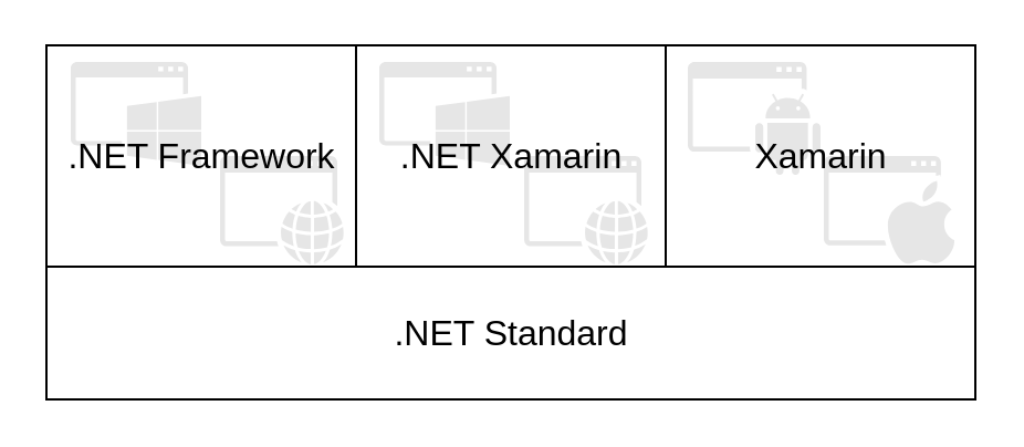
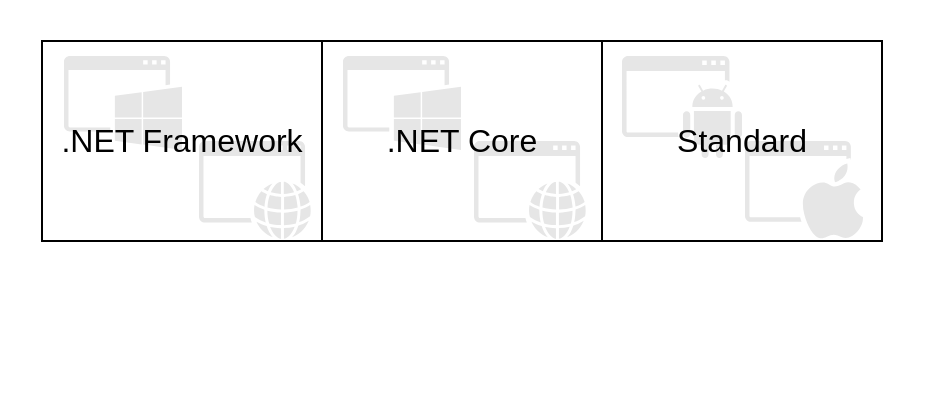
  <mxCell id="0" />
  <mxCell id="1" parent="0" />
  <mxCell id="2" value="" style="pointerEvents=1;shadow=0;dashed=0;html=1;strokeColor=none;fillColor=#E6E6E6;labelPosition=center;verticalLabelPosition=bottom;verticalAlign=top;outlineConnect=0;align=center;shape=mxgraph.office.concepts.application_web;" vertex="1" parent="1"><mxGeometry x="99" y="70" width="56" height="49" as="geometry" /></mxCell>
  <mxCell id="3" value="" style="pointerEvents=1;shadow=0;dashed=0;html=1;strokeColor=none;fillColor=#E6E6E6;labelPosition=center;verticalLabelPosition=bottom;verticalAlign=top;outlineConnect=0;align=center;shape=mxgraph.office.concepts.application_android;" vertex="1" parent="1"><mxGeometry x="310.5" y="27.5" width="60" height="51" as="geometry" /></mxCell>
  <mxCell id="4" value="" style="pointerEvents=1;shadow=0;dashed=0;html=1;strokeColor=none;fillColor=#E6E6E6;labelPosition=center;verticalLabelPosition=bottom;verticalAlign=top;outlineConnect=0;align=center;shape=mxgraph.office.concepts.application_ios;" vertex="1" parent="1"><mxGeometry x="372" y="70" width="59" height="49" as="geometry" /></mxCell>
  <mxCell id="5" value="" style="pointerEvents=1;shadow=0;dashed=0;html=1;strokeColor=none;fillColor=#E6E6E6;labelPosition=center;verticalLabelPosition=bottom;verticalAlign=top;outlineConnect=0;align=center;shape=mxgraph.office.concepts.application_windows;" vertex="1" parent="1"><mxGeometry x="31.5" y="27.5" width="59" height="47" as="geometry" /></mxCell>
- <mxCell id="6" value="&lt;font style=&quot;font-size: 16px&quot;&gt;.NET Standard&lt;/font&gt;" style="rounded=0;whiteSpace=wrap;html=1;fillColor=none;" vertex="1" parent="1"><mxGeometry x="20.5" y="120" width="420" height="60" as="geometry" /></mxCell>
  <mxCell id="7" value="" style="pointerEvents=1;shadow=0;dashed=0;html=1;strokeColor=none;fillColor=#E6E6E6;labelPosition=center;verticalLabelPosition=bottom;verticalAlign=top;outlineConnect=0;align=center;shape=mxgraph.office.concepts.application_web;" vertex="1" parent="1"><mxGeometry x="236.5" y="70" width="56" height="49" as="geometry" /></mxCell>
  <mxCell id="8" value="" style="pointerEvents=1;shadow=0;dashed=0;html=1;strokeColor=none;fillColor=#E6E6E6;labelPosition=center;verticalLabelPosition=bottom;verticalAlign=top;outlineConnect=0;align=center;shape=mxgraph.office.concepts.application_windows;" vertex="1" parent="1"><mxGeometry x="171" y="27.5" width="59" height="47" as="geometry" /></mxCell>
- <mxCell id="9" value="&lt;font style=&quot;font-size: 16px&quot;&gt;Xamarin&lt;/font&gt;" style="rounded=0;whiteSpace=wrap;html=1;fillColor=none;" vertex="1" parent="1"><mxGeometry x="300.5" y="20" width="140" height="100" as="geometry" /></mxCell>
+ <mxCell id="9" value="&lt;font style=&quot;font-size: 16px&quot;&gt;Standard&lt;/font&gt;" style="rounded=0;whiteSpace=wrap;html=1;fillColor=none;" vertex="1" parent="1"><mxGeometry x="300.5" y="20" width="140" height="100" as="geometry" /></mxCell>
  <mxCell id="10" value="&lt;font style=&quot;font-size: 16px&quot;&gt;.NET Framework&lt;/font&gt;" style="rounded=0;whiteSpace=wrap;html=1;fillColor=none;" vertex="1" parent="1"><mxGeometry x="20.5" y="20" width="140" height="100" as="geometry" /></mxCell>
- <mxCell id="11" value="&lt;font style=&quot;font-size: 16px&quot;&gt;.NET Xamarin&lt;/font&gt;" style="rounded=0;whiteSpace=wrap;html=1;fillColor=none;" vertex="1" parent="1"><mxGeometry x="160.5" y="20" width="140" height="100" as="geometry" /></mxCell>
+ <mxCell id="11" value="&lt;font style=&quot;font-size: 16px&quot;&gt;.NET Core&lt;/font&gt;" style="rounded=0;whiteSpace=wrap;html=1;fillColor=none;" vertex="1" parent="1"><mxGeometry x="160.5" y="20" width="140" height="100" as="geometry" /></mxCell>
